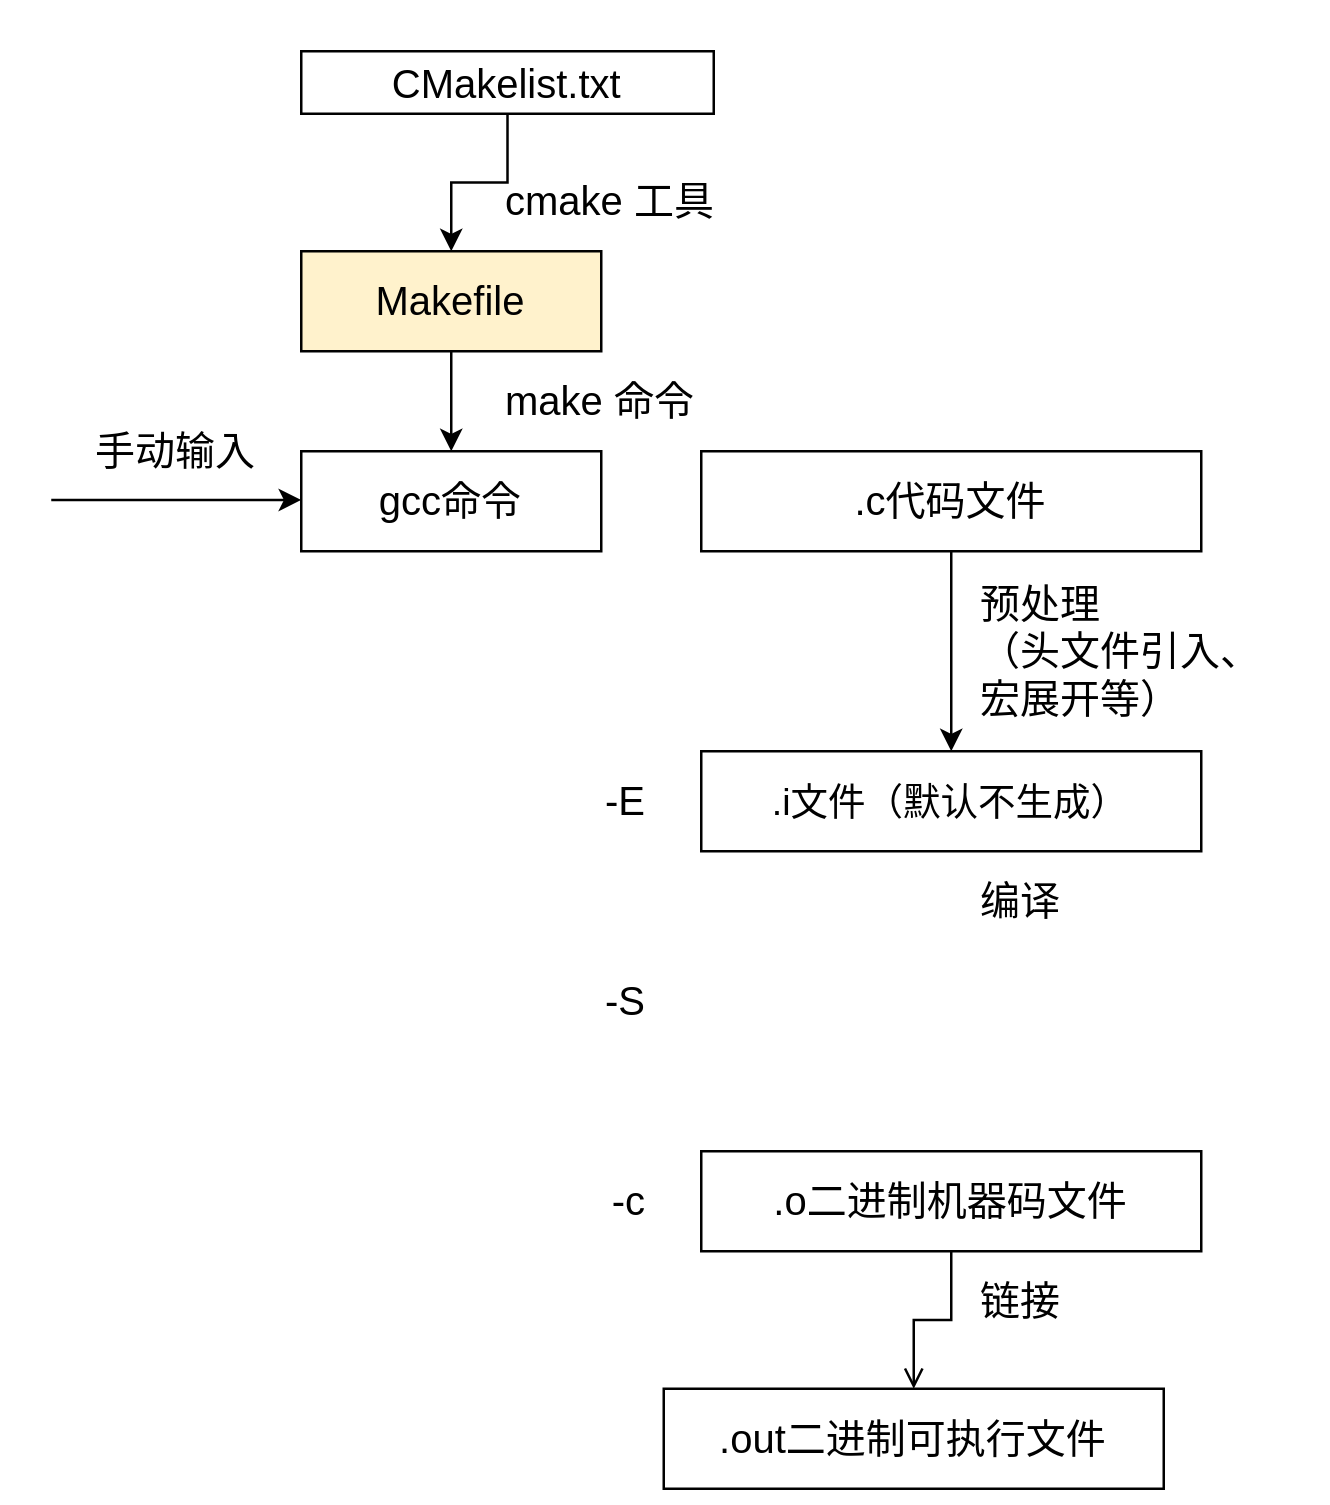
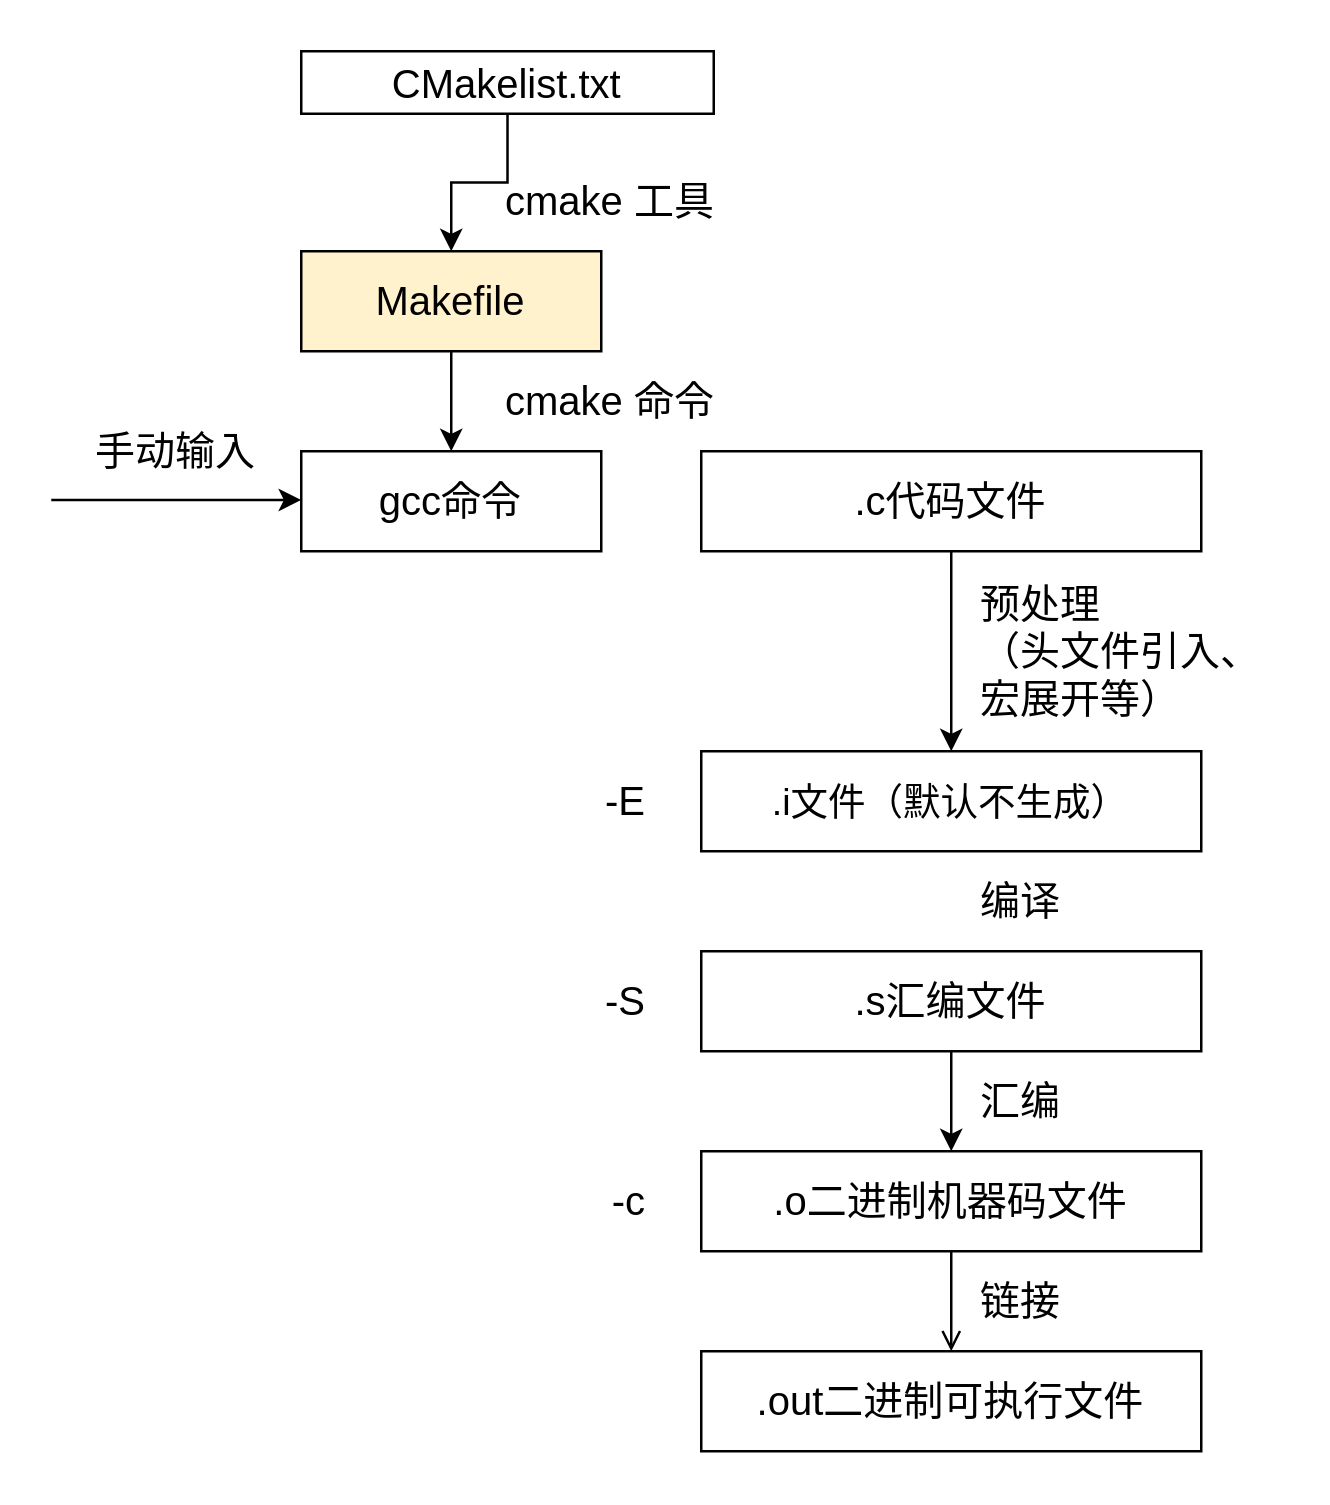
  <mxCell id="0" />
  <mxCell id="1" parent="0" />
  <mxCell id="2" value="" style="edgeStyle=orthogonalEdgeStyle;rounded=0;orthogonalLoop=1;jettySize=auto;html=1;" edge="1" parent="1" source="3" target="5"><mxGeometry relative="1" as="geometry" /></mxCell>
  <mxCell id="3" value="CMakelist.txt" style="rounded=0;whiteSpace=wrap;html=1;fontSize=16;" vertex="1" parent="1"><mxGeometry x="120" y="20" width="165" height="25" as="geometry" /></mxCell>
  <mxCell id="4" value="" style="edgeStyle=orthogonalEdgeStyle;rounded=0;orthogonalLoop=1;jettySize=auto;html=1;" edge="1" parent="1" source="5" target="6"><mxGeometry relative="1" as="geometry" /></mxCell>
  <mxCell id="5" value="Makefile " style="rounded=0;whiteSpace=wrap;html=1;fontSize=16;fillColor=#fff2cc;" vertex="1" parent="1"><mxGeometry x="120" y="100" width="120" height="40" as="geometry" /></mxCell>
  <mxCell id="6" value="gcc命令" style="rounded=0;whiteSpace=wrap;html=1;fontSize=16;" vertex="1" parent="1"><mxGeometry x="120" y="180" width="120" height="40" as="geometry" /></mxCell>
  <mxCell id="7" value="" style="edgeStyle=orthogonalEdgeStyle;rounded=0;orthogonalLoop=1;jettySize=auto;html=1;fontFamily=Helvetica;fontSize=16;fontColor=default;" edge="1" parent="1" source="8" target="9"><mxGeometry relative="1" as="geometry" /></mxCell>
  <mxCell id="8" value=".c代码文件" style="rounded=0;whiteSpace=wrap;html=1;strokeColor=default;fontFamily=Helvetica;fontSize=16;fontColor=default;fillColor=default;" vertex="1" parent="1"><mxGeometry x="280" y="180" width="200" height="40" as="geometry" /></mxCell>
  <mxCell id="9" value=".i文件（默认不生成）" style="rounded=0;whiteSpace=wrap;html=1;strokeColor=default;fontFamily=Helvetica;fontSize=15;fontColor=default;fillColor=default;" vertex="1" parent="1"><mxGeometry x="280" y="300" width="200" height="40" as="geometry" /></mxCell>
+ <mxCell id="10" value="" style="edgeStyle=orthogonalEdgeStyle;rounded=0;orthogonalLoop=1;jettySize=auto;html=1;fontFamily=Helvetica;fontSize=16;fontColor=default;" edge="1" parent="1" source="11" target="13"><mxGeometry relative="1" as="geometry" /></mxCell>
+ <mxCell id="11" value=".s汇编文件" style="rounded=0;whiteSpace=wrap;html=1;strokeColor=default;fontFamily=Helvetica;fontSize=16;fontColor=default;fillColor=default;" vertex="1" parent="1"><mxGeometry x="280" y="380" width="200" height="40" as="geometry" /></mxCell>
  <mxCell id="12" value="" style="edgeStyle=orthogonalEdgeStyle;rounded=0;orthogonalLoop=1;jettySize=auto;html=1;fontFamily=Helvetica;fontSize=16;fontColor=default;endArrow=open;" edge="1" parent="1" source="13" target="14"><mxGeometry relative="1" as="geometry" /></mxCell>
  <mxCell id="13" value=".o二进制机器码文件" style="rounded=0;whiteSpace=wrap;html=1;strokeColor=default;fontFamily=Helvetica;fontSize=16;fontColor=default;fillColor=default;" vertex="1" parent="1"><mxGeometry x="280" y="460" width="200" height="40" as="geometry" /></mxCell>
- <mxCell id="14" value=".out二进制可执行文件" style="rounded=0;whiteSpace=wrap;html=1;strokeColor=default;fontFamily=Helvetica;fontSize=16;fontColor=default;fillColor=default;" vertex="1" parent="1"><mxGeometry x="265" y="555" width="200" height="40" as="geometry" /></mxCell>
+ <mxCell id="14" value=".out二进制可执行文件" style="rounded=0;whiteSpace=wrap;html=1;strokeColor=default;fontFamily=Helvetica;fontSize=16;fontColor=default;fillColor=default;" vertex="1" parent="1"><mxGeometry x="280" y="540" width="200" height="40" as="geometry" /></mxCell>
  <mxCell id="15" value="cmake 工具" style="text;html=1;strokeColor=none;fillColor=none;align=left;verticalAlign=middle;whiteSpace=wrap;rounded=0;fontSize=16;fontFamily=Helvetica;fontColor=default;" vertex="1" parent="1"><mxGeometry x="200" y="60" width="120" height="40" as="geometry" /></mxCell>
- <mxCell id="16" value="make 命令" style="text;html=1;strokeColor=none;fillColor=none;align=left;verticalAlign=middle;whiteSpace=wrap;rounded=0;fontSize=16;fontFamily=Helvetica;fontColor=default;" vertex="1" parent="1"><mxGeometry x="200" y="140" width="120" height="40" as="geometry" /></mxCell>
+ <mxCell id="16" value="cmake 命令" style="text;html=1;strokeColor=none;fillColor=none;align=left;verticalAlign=middle;whiteSpace=wrap;rounded=0;fontSize=16;fontFamily=Helvetica;fontColor=default;" vertex="1" parent="1"><mxGeometry x="200" y="140" width="120" height="40" as="geometry" /></mxCell>
  <mxCell id="17" value="" style="endArrow=classic;html=1;rounded=0;fontFamily=Helvetica;fontSize=16;fontColor=default;" edge="1" parent="1"><mxGeometry width="50" height="50" relative="1" as="geometry"><mxPoint x="20" y="199.5" as="sourcePoint" /><mxPoint x="120" y="199.5" as="targetPoint" /></mxGeometry></mxCell>
  <mxCell id="18" value="手动输入" style="text;html=1;strokeColor=none;fillColor=none;align=center;verticalAlign=middle;whiteSpace=wrap;rounded=0;fontSize=16;fontFamily=Helvetica;fontColor=default;" vertex="1" parent="1"><mxGeometry x="20" y="160" width="100" height="40" as="geometry" /></mxCell>
  <mxCell id="19" value="预处理&lt;br&gt;（头文件引入、&lt;br&gt;宏展开等）" style="text;html=1;strokeColor=none;fillColor=none;align=left;verticalAlign=middle;whiteSpace=wrap;rounded=0;fontSize=16;fontFamily=Helvetica;fontColor=default;" vertex="1" parent="1"><mxGeometry x="390" y="220" width="120" height="80" as="geometry" /></mxCell>
  <mxCell id="20" value="编译" style="text;html=1;strokeColor=none;fillColor=none;align=left;verticalAlign=middle;whiteSpace=wrap;rounded=0;fontSize=16;fontFamily=Helvetica;fontColor=default;" vertex="1" parent="1"><mxGeometry x="390" y="340" width="90" height="40" as="geometry" /></mxCell>
+ <mxCell id="21" value="汇编" style="text;html=1;strokeColor=none;fillColor=none;align=left;verticalAlign=middle;whiteSpace=wrap;rounded=0;fontSize=16;fontFamily=Helvetica;fontColor=default;" vertex="1" parent="1"><mxGeometry x="390" y="420" width="90" height="40" as="geometry" /></mxCell>
  <mxCell id="22" value="链接" style="text;html=1;strokeColor=none;fillColor=none;align=left;verticalAlign=middle;whiteSpace=wrap;rounded=0;fontSize=16;fontFamily=Helvetica;fontColor=default;" vertex="1" parent="1"><mxGeometry x="390" y="500" width="90" height="40" as="geometry" /></mxCell>
  <mxCell id="23" value="-E" style="text;html=1;strokeColor=none;fillColor=none;align=right;verticalAlign=middle;whiteSpace=wrap;rounded=0;fontSize=16;fontFamily=Helvetica;fontColor=default;" vertex="1" parent="1"><mxGeometry x="200" y="300" width="60" height="40" as="geometry" /></mxCell>
  <mxCell id="24" value="-S" style="text;html=1;strokeColor=none;fillColor=none;align=right;verticalAlign=middle;whiteSpace=wrap;rounded=0;fontSize=16;fontFamily=Helvetica;fontColor=default;" vertex="1" parent="1"><mxGeometry x="200" y="380" width="60" height="40" as="geometry" /></mxCell>
  <mxCell id="25" value="-c" style="text;html=1;strokeColor=none;fillColor=none;align=right;verticalAlign=middle;whiteSpace=wrap;rounded=0;fontSize=16;fontFamily=Helvetica;fontColor=default;" vertex="1" parent="1"><mxGeometry x="200" y="460" width="60" height="40" as="geometry" /></mxCell>
